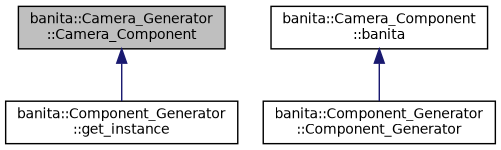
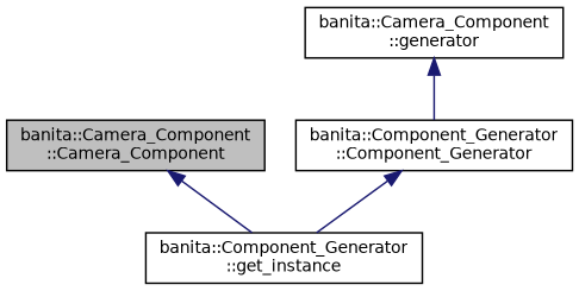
  digraph {
    rankdir=TB
    node [color=black fillcolor=white fontname=Helvetica fontsize=10 shape=record style=filled]
    edge [color=midnightblue dir=back fontname=Helvetica fontsize=10 labelfontname=Helvetica labelfontsize=10 style=solid]
-   n1 [fillcolor=grey75 fontcolor=black height=0.2 label="banita::Camera_Generator\l::Camera_Component" width=0.4]
+   n1 [fillcolor=grey75 fontcolor=black height=0.2 label="banita::Camera_Component\l::Camera_Component" width=0.4]
    n2 [height=0.2 label="banita::Component_Generator\l::get_instance" width=0.4]
-   n3 [height=0.2 label="banita::Camera_Component\l::banita" width=0.4]
+   n3 [height=0.2 label="banita::Camera_Component\l::generator" width=0.4]
    n4 [height=0.2 label="banita::Component_Generator\l::Component_Generator" width=0.4]
    n1 -> n2
    n3 -> n4
+   n4 -> n2
  }
